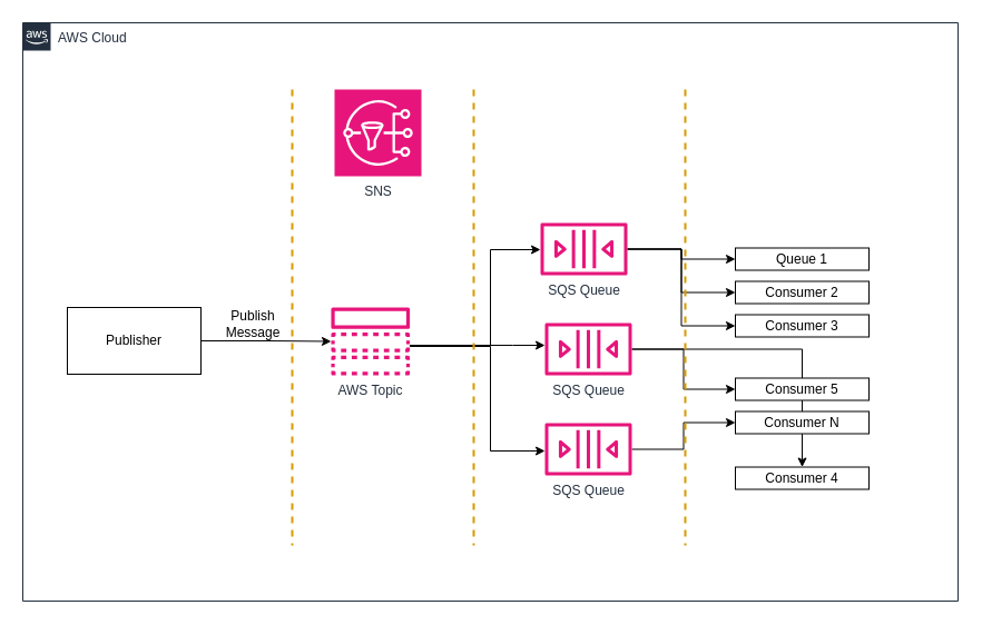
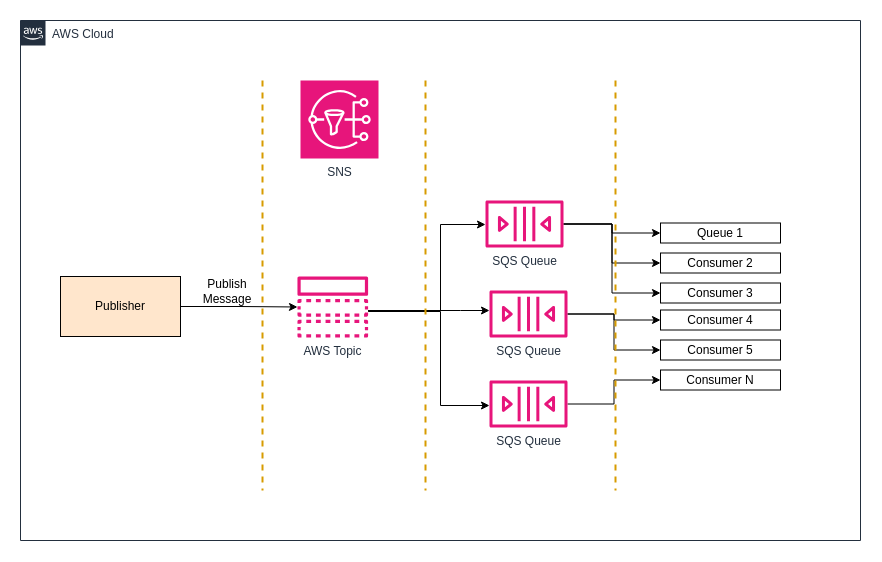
  <mxCell id="0" />
  <mxCell id="1" parent="0" />
  <mxCell id="2" value="AWS Cloud" style="points=[[0,0],[0.25,0],[0.5,0],[0.75,0],[1,0],[1,0.25],[1,0.5],[1,0.75],[1,1],[0.75,1],[0.5,1],[0.25,1],[0,1],[0,0.75],[0,0.5],[0,0.25]];outlineConnect=0;gradientColor=none;html=1;whiteSpace=wrap;fontSize=12;fontStyle=0;container=1;pointerEvents=0;collapsible=0;recursiveResize=0;shape=mxgraph.aws4.group;grIcon=mxgraph.aws4.group_aws_cloud_alt;strokeColor=#232F3E;fillColor=none;verticalAlign=top;align=left;spacingLeft=30;fontColor=#232F3E;dashed=0;" vertex="1" parent="1"><mxGeometry x="20" y="20" width="840" height="520" as="geometry" /></mxCell>
  <mxCell id="3" value="SNS" style="sketch=0;points=[[0,0,0],[0.25,0,0],[0.5,0,0],[0.75,0,0],[1,0,0],[0,1,0],[0.25,1,0],[0.5,1,0],[0.75,1,0],[1,1,0],[0,0.25,0],[0,0.5,0],[0,0.75,0],[1,0.25,0],[1,0.5,0],[1,0.75,0]];outlineConnect=0;fontColor=#232F3E;fillColor=#E7157B;strokeColor=#ffffff;dashed=0;verticalLabelPosition=bottom;verticalAlign=top;align=center;html=1;fontSize=12;fontStyle=0;aspect=fixed;shape=mxgraph.aws4.resourceIcon;resIcon=mxgraph.aws4.sns;" vertex="1" parent="2"><mxGeometry x="280" y="60" width="78" height="78" as="geometry" /></mxCell>
  <mxCell id="4" style="edgeStyle=orthogonalEdgeStyle;rounded=0;orthogonalLoop=1;jettySize=auto;html=1;" edge="1" parent="2" source="7" target="14"><mxGeometry relative="1" as="geometry"><Array as="points"><mxPoint x="420" y="290" /><mxPoint x="420" y="204" /></Array></mxGeometry></mxCell>
  <mxCell id="5" style="edgeStyle=orthogonalEdgeStyle;rounded=0;orthogonalLoop=1;jettySize=auto;html=1;" edge="1" parent="2" source="7" target="17"><mxGeometry relative="1" as="geometry"><Array as="points"><mxPoint x="440" y="290" /><mxPoint x="440" y="290" /></Array></mxGeometry></mxCell>
  <mxCell id="6" style="edgeStyle=orthogonalEdgeStyle;rounded=0;orthogonalLoop=1;jettySize=auto;html=1;" edge="1" parent="2"><mxGeometry relative="1" as="geometry"><mxPoint x="347.596" y="291" as="sourcePoint" /><mxPoint x="469" y="385" as="targetPoint" /><Array as="points"><mxPoint x="420" y="291" /><mxPoint x="420" y="385" /></Array></mxGeometry></mxCell>
  <mxCell id="7" value="AWS Topic" style="sketch=0;outlineConnect=0;fontColor=#232F3E;gradientColor=none;fillColor=#E7157B;strokeColor=none;dashed=0;verticalLabelPosition=bottom;verticalAlign=top;align=center;html=1;fontSize=12;fontStyle=0;aspect=fixed;pointerEvents=1;shape=mxgraph.aws4.topic;" vertex="1" parent="2"><mxGeometry x="276.77" y="256" width="71.02" height="61" as="geometry" /></mxCell>
  <mxCell id="8" style="edgeStyle=orthogonalEdgeStyle;rounded=0;orthogonalLoop=1;jettySize=auto;html=1;" edge="1" parent="2" source="9" target="7"><mxGeometry relative="1" as="geometry" /></mxCell>
- <mxCell id="9" value="Publisher" style="rounded=0;whiteSpace=wrap;html=1;" vertex="1" parent="2"><mxGeometry x="40" y="256" width="120" height="60" as="geometry" /></mxCell>
+ <mxCell id="9" value="Publisher" style="rounded=0;whiteSpace=wrap;html=1;fillColor=#ffe6cc;" vertex="1" parent="2"><mxGeometry x="40" y="256" width="120" height="60" as="geometry" /></mxCell>
  <mxCell id="10" value="Publish&lt;br&gt;Message" style="text;html=1;align=center;verticalAlign=middle;whiteSpace=wrap;rounded=0;" vertex="1" parent="2"><mxGeometry x="177" y="256" width="60" height="30" as="geometry" /></mxCell>
  <mxCell id="11" style="edgeStyle=orthogonalEdgeStyle;rounded=0;orthogonalLoop=1;jettySize=auto;html=1;entryX=0;entryY=0.5;entryDx=0;entryDy=0;" edge="1" parent="2" source="14" target="23"><mxGeometry relative="1" as="geometry" /></mxCell>
  <mxCell id="12" style="edgeStyle=orthogonalEdgeStyle;rounded=0;orthogonalLoop=1;jettySize=auto;html=1;entryX=0;entryY=0.5;entryDx=0;entryDy=0;" edge="1" parent="2" source="14" target="24"><mxGeometry relative="1" as="geometry" /></mxCell>
  <mxCell id="13" style="edgeStyle=orthogonalEdgeStyle;rounded=0;orthogonalLoop=1;jettySize=auto;html=1;entryX=0;entryY=0.5;entryDx=0;entryDy=0;" edge="1" parent="2" source="14" target="25"><mxGeometry relative="1" as="geometry" /></mxCell>
  <mxCell id="14" value="SQS Queue" style="sketch=0;outlineConnect=0;fontColor=#232F3E;gradientColor=none;fillColor=#E7157B;strokeColor=none;dashed=0;verticalLabelPosition=bottom;verticalAlign=top;align=center;html=1;fontSize=12;fontStyle=0;aspect=fixed;pointerEvents=1;shape=mxgraph.aws4.queue;" vertex="1" parent="2"><mxGeometry x="465" y="180" width="78" height="47" as="geometry" /></mxCell>
  <mxCell id="15" style="edgeStyle=orthogonalEdgeStyle;rounded=0;orthogonalLoop=1;jettySize=auto;html=1;" edge="1" parent="2" source="17" target="26"><mxGeometry relative="1" as="geometry" /></mxCell>
  <mxCell id="16" style="edgeStyle=orthogonalEdgeStyle;rounded=0;orthogonalLoop=1;jettySize=auto;html=1;entryX=0;entryY=0.5;entryDx=0;entryDy=0;" edge="1" parent="2" source="17" target="27"><mxGeometry relative="1" as="geometry" /></mxCell>
  <mxCell id="17" value="SQS Queue" style="sketch=0;outlineConnect=0;fontColor=#232F3E;gradientColor=none;fillColor=#E7157B;strokeColor=none;dashed=0;verticalLabelPosition=bottom;verticalAlign=top;align=center;html=1;fontSize=12;fontStyle=0;aspect=fixed;pointerEvents=1;shape=mxgraph.aws4.queue;" vertex="1" parent="2"><mxGeometry x="469" y="270" width="78" height="47" as="geometry" /></mxCell>
  <mxCell id="18" style="edgeStyle=orthogonalEdgeStyle;rounded=0;orthogonalLoop=1;jettySize=auto;html=1;" edge="1" parent="2" source="19" target="28"><mxGeometry relative="1" as="geometry" /></mxCell>
  <mxCell id="19" value="SQS Queue" style="sketch=0;outlineConnect=0;fontColor=#232F3E;gradientColor=none;fillColor=#E7157B;strokeColor=none;dashed=0;verticalLabelPosition=bottom;verticalAlign=top;align=center;html=1;fontSize=12;fontStyle=0;aspect=fixed;pointerEvents=1;shape=mxgraph.aws4.queue;" vertex="1" parent="2"><mxGeometry x="469" y="360" width="78" height="47" as="geometry" /></mxCell>
  <mxCell id="20" value="" style="line;strokeWidth=2;direction=south;html=1;dashed=1;fillColor=#ffe6cc;strokeColor=#d79b00;" vertex="1" parent="2"><mxGeometry x="237" y="60" width="10" height="410" as="geometry" /></mxCell>
  <mxCell id="21" value="" style="line;strokeWidth=2;direction=south;html=1;dashed=1;fillColor=#ffe6cc;strokeColor=#d79b00;" vertex="1" parent="2"><mxGeometry x="400" y="60" width="10" height="410" as="geometry" /></mxCell>
  <mxCell id="22" value="" style="line;strokeWidth=2;direction=south;html=1;dashed=1;fillColor=#ffe6cc;strokeColor=#d79b00;" vertex="1" parent="2"><mxGeometry x="590" y="60" width="10" height="410" as="geometry" /></mxCell>
  <mxCell id="23" value="Queue 1" style="rounded=0;whiteSpace=wrap;html=1;" vertex="1" parent="2"><mxGeometry x="640" y="202.5" width="120" height="20" as="geometry" /></mxCell>
  <mxCell id="24" value="Consumer 2" style="rounded=0;whiteSpace=wrap;html=1;" vertex="1" parent="2"><mxGeometry x="640" y="232.5" width="120" height="20" as="geometry" /></mxCell>
  <mxCell id="25" value="Consumer 3" style="rounded=0;whiteSpace=wrap;html=1;" vertex="1" parent="2"><mxGeometry x="640" y="262.5" width="120" height="20" as="geometry" /></mxCell>
- <mxCell id="26" value="Consumer 4" style="rounded=0;whiteSpace=wrap;html=1;" vertex="1" parent="2"><mxGeometry x="640" y="399.5" width="120" height="20" as="geometry" /></mxCell>
+ <mxCell id="26" value="Consumer 4" style="rounded=0;whiteSpace=wrap;html=1;" vertex="1" parent="2"><mxGeometry x="640" y="289.5" width="120" height="20" as="geometry" /></mxCell>
  <mxCell id="27" value="Consumer 5" style="rounded=0;whiteSpace=wrap;html=1;" vertex="1" parent="2"><mxGeometry x="640" y="319.5" width="120" height="20" as="geometry" /></mxCell>
  <mxCell id="28" value="Consumer N" style="rounded=0;whiteSpace=wrap;html=1;" vertex="1" parent="2"><mxGeometry x="640" y="349.5" width="120" height="20" as="geometry" /></mxCell>
